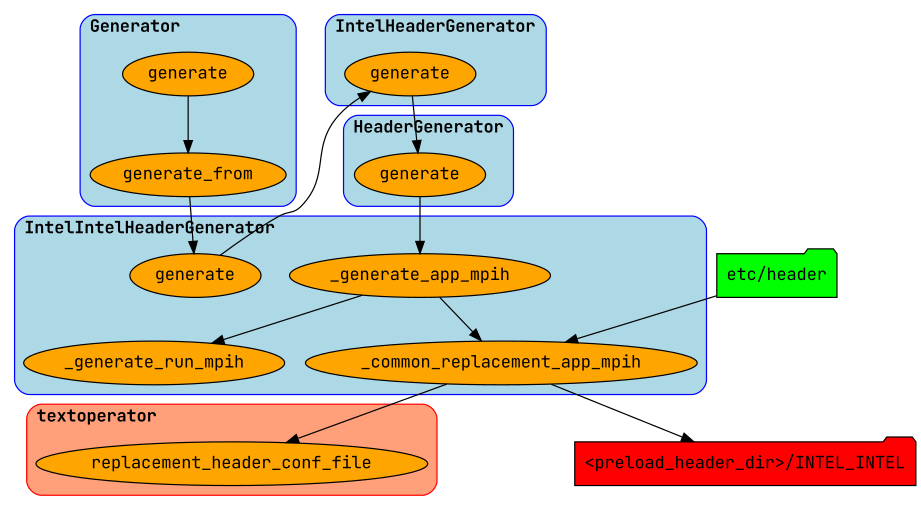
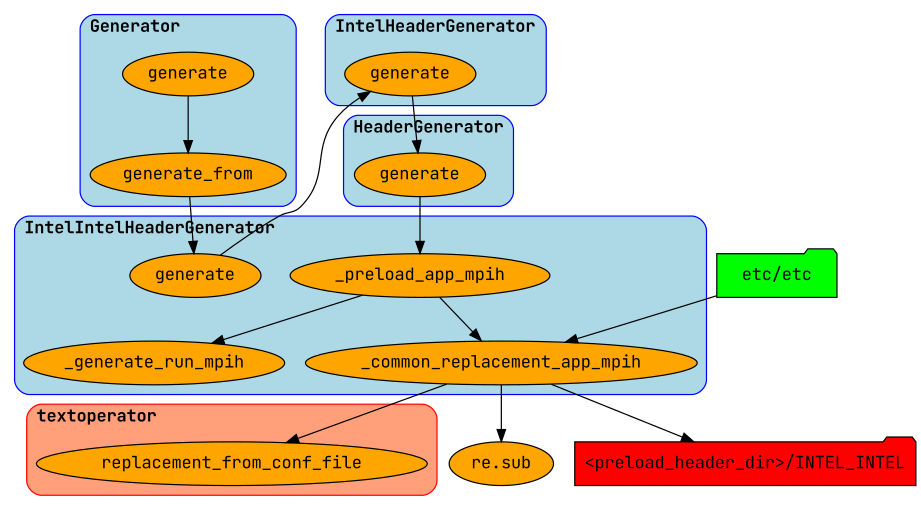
  digraph {
    fontname="JetBrains Mono"
    rankdir=TB
    node [fillcolor=orange fontname="JetBrains Mono" shape=ellipse style=filled]
    edge [fontname="JetBrains Mono"]
    n1 [label=generate]
    n2 [label=generate_from]
    n3 [label=generate]
-   n4 [label=_generate_app_mpih]
+   n4 [label=_preload_app_mpih]
    n5 [label=_generate_run_mpih]
    n6 [label=_common_replacement_app_mpih]
    n7 [label=generate]
    n8 [label=generate]
-   n9 [label=replacement_header_conf_file]
+   n9 [label=replacement_from_conf_file]
+   n10 [label="re.sub"]
    n11 [fillcolor=red label="<preload_header_dir>/INTEL_INTEL" shape=folder]
-   n12 [fillcolor=green label="etc/header" shape=folder]
+   n12 [fillcolor=green label="etc/etc" shape=folder]
    subgraph cluster_1 {
      bgcolor=lightblue
      color=blue
      label=<<B>Generator</B>>
      labeljust=l
      style=rounded
      n1
      n2
    }
    subgraph cluster_2 {
      bgcolor=lightblue
      color=blue
      label=<<B>IntelIntelHeaderGenerator</B>>
      labeljust=l
      style=rounded
      n3
      n4
      n5
      n6
    }
    subgraph cluster_3 {
      bgcolor=lightblue
      color=blue
      label=<<B>IntelHeaderGenerator</B>>
      labeljust=l
      style=rounded
      n7
    }
    subgraph cluster_4 {
      bgcolor=lightblue
      color=blue
      label=<<B>HeaderGenerator</B>>
      labeljust=l
      style=rounded
      n8
    }
    subgraph cluster_5 {
      bgcolor=lightsalmon
      color=red
      label=<<B>textoperator</B>>
      labeljust=l
      style=rounded
      n9
    }
    n1 -> n2
    n2 -> n3
    n3 -> n7
    n4 -> n5
    n4 -> n6
    n6 -> n9
+   n6 -> n10
    n6 -> n11
    n7 -> n8
    n8 -> n4
    n12 -> n6
  }
